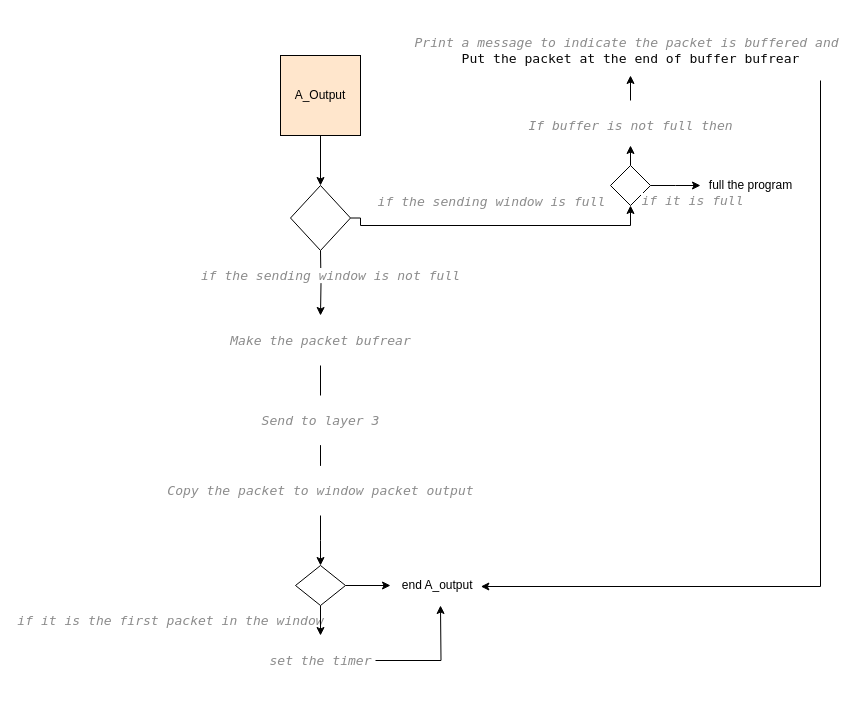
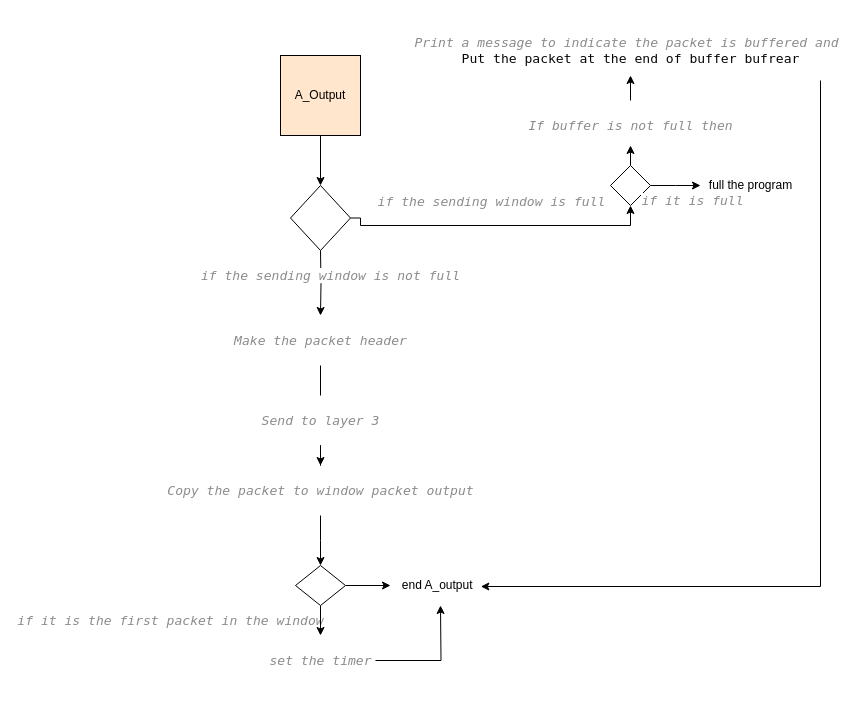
  <mxCell id="0" />
  <mxCell id="1" parent="0" />
  <mxCell id="2" style="edgeStyle=orthogonalEdgeStyle;rounded=0;orthogonalLoop=1;jettySize=auto;html=1;" edge="1" parent="1" target="7"><mxGeometry relative="1" as="geometry"><mxPoint x="320" y="250" as="sourcePoint" /></mxGeometry></mxCell>
  <mxCell id="3" style="edgeStyle=orthogonalEdgeStyle;rounded=0;orthogonalLoop=1;jettySize=auto;html=1;exitX=1;exitY=0.5;exitDx=0;exitDy=0;" edge="1" parent="1" source="16" target="15"><mxGeometry relative="1" as="geometry"><mxPoint x="540" y="210" as="targetPoint" /><mxPoint x="360" y="210" as="sourcePoint" /><Array as="points"><mxPoint x="360" y="218" /><mxPoint x="360" y="225" /></Array></mxGeometry></mxCell>
  <mxCell id="4" value="&lt;pre style=&quot;color: rgb(8 , 8 , 8) ; font-family: &amp;#34;jetbrains mono&amp;#34; , monospace ; font-size: 9.8pt&quot;&gt;&lt;span style=&quot;color: #8c8c8c ; font-style: italic&quot;&gt;if the sending window is full&lt;/span&gt;&lt;/pre&gt;" style="edgeLabel;html=1;align=center;verticalAlign=middle;resizable=0;points=[];" vertex="1" connectable="0" parent="3"><mxGeometry x="-0.258" y="-5" relative="1" as="geometry"><mxPoint x="34" y="-30" as="offset" /></mxGeometry></mxCell>
  <mxCell id="5" value="&lt;pre style=&quot;background-color: #ffffff ; color: #080808 ; font-family: &amp;#34;jetbrains mono&amp;#34; , monospace ; font-size: 9.8pt&quot;&gt;&lt;span style=&quot;color: #8c8c8c ; font-style: italic&quot;&gt;if the sending window is not full&lt;br&gt;&lt;/span&gt;&lt;/pre&gt;" style="text;html=1;align=center;verticalAlign=middle;resizable=0;points=[];autosize=1;strokeColor=none;fillColor=none;" vertex="1" parent="1"><mxGeometry x="205" y="250" width="250" height="50" as="geometry" /></mxCell>
  <mxCell id="6" style="edgeStyle=orthogonalEdgeStyle;rounded=0;orthogonalLoop=1;jettySize=auto;html=1;endArrow=none;" edge="1" parent="1" source="7" target="9"><mxGeometry relative="1" as="geometry" /></mxCell>
- <mxCell id="7" value="&lt;pre style=&quot;background-color: #ffffff ; color: #080808 ; font-family: &amp;#34;jetbrains mono&amp;#34; , monospace ; font-size: 9.8pt&quot;&gt;&lt;span style=&quot;color: #8c8c8c ; font-style: italic&quot;&gt;Make the packet bufrear&lt;/span&gt;&lt;/pre&gt;" style="text;html=1;align=center;verticalAlign=middle;resizable=0;points=[];autosize=1;strokeColor=none;fillColor=none;" vertex="1" parent="1"><mxGeometry x="235" y="315" width="170" height="50" as="geometry" /></mxCell>
- <mxCell id="8" value="" style="edgeStyle=orthogonalEdgeStyle;rounded=0;orthogonalLoop=1;jettySize=auto;html=1;endArrow=none;" edge="1" parent="1" source="9" target="11"><mxGeometry relative="1" as="geometry" /></mxCell>
+ <mxCell id="7" value="&lt;pre style=&quot;background-color: #ffffff ; color: #080808 ; font-family: &amp;#34;jetbrains mono&amp;#34; , monospace ; font-size: 9.8pt&quot;&gt;&lt;span style=&quot;color: #8c8c8c ; font-style: italic&quot;&gt;Make the packet header&lt;/span&gt;&lt;/pre&gt;" style="text;html=1;align=center;verticalAlign=middle;resizable=0;points=[];autosize=1;strokeColor=none;fillColor=none;" vertex="1" parent="1"><mxGeometry x="235" y="315" width="170" height="50" as="geometry" /></mxCell>
+ <mxCell id="8" value="" style="edgeStyle=orthogonalEdgeStyle;rounded=0;orthogonalLoop=1;jettySize=auto;html=1;" edge="1" parent="1" source="9" target="11"><mxGeometry relative="1" as="geometry" /></mxCell>
  <mxCell id="9" value="&lt;pre style=&quot;background-color: #ffffff ; color: #080808 ; font-family: &amp;#34;jetbrains mono&amp;#34; , monospace ; font-size: 9.8pt&quot;&gt;&lt;span style=&quot;color: #8c8c8c ; font-style: italic&quot;&gt;Send to layer 3&lt;br&gt;&lt;/span&gt;&lt;/pre&gt;" style="text;html=1;align=center;verticalAlign=middle;resizable=0;points=[];autosize=1;strokeColor=none;fillColor=none;" vertex="1" parent="1"><mxGeometry x="260" y="395" width="120" height="50" as="geometry" /></mxCell>
  <mxCell id="10" value="" style="edgeStyle=orthogonalEdgeStyle;rounded=0;orthogonalLoop=1;jettySize=auto;html=1;" edge="1" parent="1" source="11"><mxGeometry relative="1" as="geometry"><mxPoint x="320" y="565" as="targetPoint" /></mxGeometry></mxCell>
  <mxCell id="11" value="&lt;pre style=&quot;background-color: #ffffff ; color: #080808 ; font-family: &amp;#34;jetbrains mono&amp;#34; , monospace ; font-size: 9.8pt&quot;&gt;&lt;span style=&quot;color: #8c8c8c ; font-style: italic&quot;&gt;Copy the packet to window packet output&lt;/span&gt;&lt;/pre&gt;" style="text;html=1;align=center;verticalAlign=middle;resizable=0;points=[];autosize=1;strokeColor=none;fillColor=none;" vertex="1" parent="1"><mxGeometry x="170" y="465" width="300" height="50" as="geometry" /></mxCell>
  <mxCell id="12" value="&lt;pre style=&quot;color: rgb(8 , 8 , 8) ; font-size: 9.8pt ; font-family: &amp;#34;jetbrains mono&amp;#34; , monospace&quot;&gt;&lt;span style=&quot;color: rgb(140 , 140 , 140) ; font-style: italic&quot;&gt;if it is the first packet in the window&lt;/span&gt;&lt;/pre&gt;" style="text;html=1;align=center;verticalAlign=middle;resizable=0;points=[];autosize=1;strokeColor=none;fillColor=none;" vertex="1" parent="1"><mxGeometry x="20" y="595" width="300" height="50" as="geometry" /></mxCell>
  <mxCell id="13" style="edgeStyle=orthogonalEdgeStyle;rounded=0;orthogonalLoop=1;jettySize=auto;html=1;exitX=0.5;exitY=0;exitDx=0;exitDy=0;" edge="1" parent="1" source="15"><mxGeometry relative="1" as="geometry"><mxPoint x="630" y="145" as="targetPoint" /></mxGeometry></mxCell>
  <mxCell id="14" style="edgeStyle=orthogonalEdgeStyle;rounded=0;orthogonalLoop=1;jettySize=auto;html=1;" edge="1" parent="1" source="15"><mxGeometry relative="1" as="geometry"><mxPoint x="700" y="185" as="targetPoint" /></mxGeometry></mxCell>
  <mxCell id="15" value="" style="rhombus;whiteSpace=wrap;html=1;" vertex="1" parent="1"><mxGeometry x="610" y="165" width="40" height="40" as="geometry" /></mxCell>
  <mxCell id="16" value="" style="rhombus;whiteSpace=wrap;html=1;" vertex="1" parent="1"><mxGeometry x="290" y="185" width="60" height="65" as="geometry" /></mxCell>
  <mxCell id="17" style="edgeStyle=orthogonalEdgeStyle;rounded=0;orthogonalLoop=1;jettySize=auto;html=1;entryX=0.5;entryY=0;entryDx=0;entryDy=0;" edge="1" parent="1" source="18" target="16"><mxGeometry relative="1" as="geometry" /></mxCell>
  <mxCell id="18" value="A_Output" style="whiteSpace=wrap;html=1;aspect=fixed;fillColor=#ffe6cc;" vertex="1" parent="1"><mxGeometry x="280" y="55" width="80" height="80" as="geometry" /></mxCell>
  <mxCell id="19" style="edgeStyle=orthogonalEdgeStyle;rounded=0;orthogonalLoop=1;jettySize=auto;html=1;" edge="1" parent="1" source="21" target="23"><mxGeometry relative="1" as="geometry" /></mxCell>
  <mxCell id="20" style="edgeStyle=orthogonalEdgeStyle;rounded=0;orthogonalLoop=1;jettySize=auto;html=1;exitX=1;exitY=0.5;exitDx=0;exitDy=0;" edge="1" parent="1" source="21"><mxGeometry relative="1" as="geometry"><mxPoint x="390" y="585" as="targetPoint" /></mxGeometry></mxCell>
  <mxCell id="21" value="" style="rhombus;whiteSpace=wrap;html=1;" vertex="1" parent="1"><mxGeometry x="295" y="565" width="50" height="40" as="geometry" /></mxCell>
  <mxCell id="22" style="edgeStyle=orthogonalEdgeStyle;rounded=0;orthogonalLoop=1;jettySize=auto;html=1;" edge="1" parent="1" source="23"><mxGeometry relative="1" as="geometry"><mxPoint x="440" y="605" as="targetPoint" /></mxGeometry></mxCell>
  <mxCell id="23" value="&lt;pre style=&quot;background-color: #ffffff ; color: #080808 ; font-family: &amp;#34;jetbrains mono&amp;#34; , monospace ; font-size: 9.8pt&quot;&gt;&lt;span style=&quot;color: #8c8c8c ; font-style: italic&quot;&gt;set the timer&lt;/span&gt;&lt;/pre&gt;" style="text;html=1;align=center;verticalAlign=middle;resizable=0;points=[];autosize=1;strokeColor=none;fillColor=none;" vertex="1" parent="1"><mxGeometry x="265" y="635" width="110" height="50" as="geometry" /></mxCell>
  <mxCell id="24" value="&amp;nbsp;end A_output" style="text;html=1;align=center;verticalAlign=middle;resizable=0;points=[];autosize=1;strokeColor=none;fillColor=none;" vertex="1" parent="1"><mxGeometry x="390" y="575" width="90" height="20" as="geometry" /></mxCell>
  <mxCell id="25" style="edgeStyle=orthogonalEdgeStyle;rounded=0;orthogonalLoop=1;jettySize=auto;html=1;" edge="1" parent="1" source="26"><mxGeometry relative="1" as="geometry"><mxPoint x="630" y="75" as="targetPoint" /></mxGeometry></mxCell>
  <mxCell id="26" value="&lt;pre style=&quot;background-color: #ffffff ; color: #080808 ; font-family: &amp;#34;jetbrains mono&amp;#34; , monospace ; font-size: 9.8pt&quot;&gt;&lt;span style=&quot;color: #8c8c8c ; font-style: italic&quot;&gt;If buffer is not full then&lt;/span&gt;&lt;/pre&gt;" style="text;html=1;align=center;verticalAlign=middle;resizable=0;points=[];autosize=1;strokeColor=none;fillColor=none;" vertex="1" parent="1"><mxGeometry x="530" y="100" width="200" height="50" as="geometry" /></mxCell>
  <mxCell id="27" style="edgeStyle=orthogonalEdgeStyle;rounded=0;orthogonalLoop=1;jettySize=auto;html=1;entryX=1.004;entryY=0.55;entryDx=0;entryDy=0;entryPerimeter=0;" edge="1" parent="1" source="28" target="24"><mxGeometry relative="1" as="geometry"><Array as="points"><mxPoint x="820" y="586" /></Array></mxGeometry></mxCell>
  <mxCell id="28" value="&lt;pre style=&quot;background-color: #ffffff ; color: #080808 ; font-family: &amp;#34;jetbrains mono&amp;#34; , monospace ; font-size: 9.8pt&quot;&gt;&lt;span style=&quot;color: #8c8c8c ; font-style: italic&quot;&gt;Print a message to indicate the packet is buffered and &lt;br&gt;&lt;/span&gt;Put the packet at the end of buffer bufrear&lt;/pre&gt;" style="text;html=1;align=center;verticalAlign=middle;resizable=0;points=[];autosize=1;strokeColor=none;fillColor=none;" vertex="1" parent="1"><mxGeometry x="425" y="20" width="410" height="60" as="geometry" /></mxCell>
  <mxCell id="29" value="&lt;pre style=&quot;background-color: #ffffff ; color: #080808 ; font-family: &amp;#34;jetbrains mono&amp;#34; , monospace ; font-size: 9.8pt&quot;&gt;&lt;span style=&quot;color: #8c8c8c ; font-style: italic&quot;&gt;if it is full&lt;/span&gt;&lt;/pre&gt;" style="text;html=1;align=center;verticalAlign=middle;resizable=0;points=[];autosize=1;strokeColor=none;fillColor=none;" vertex="1" parent="1"><mxGeometry x="637" y="175" width="110" height="50" as="geometry" /></mxCell>
  <mxCell id="30" value="full the program" style="text;html=1;align=center;verticalAlign=middle;resizable=0;points=[];autosize=1;strokeColor=none;fillColor=none;" vertex="1" parent="1"><mxGeometry x="700" y="175" width="100" height="20" as="geometry" /></mxCell>
